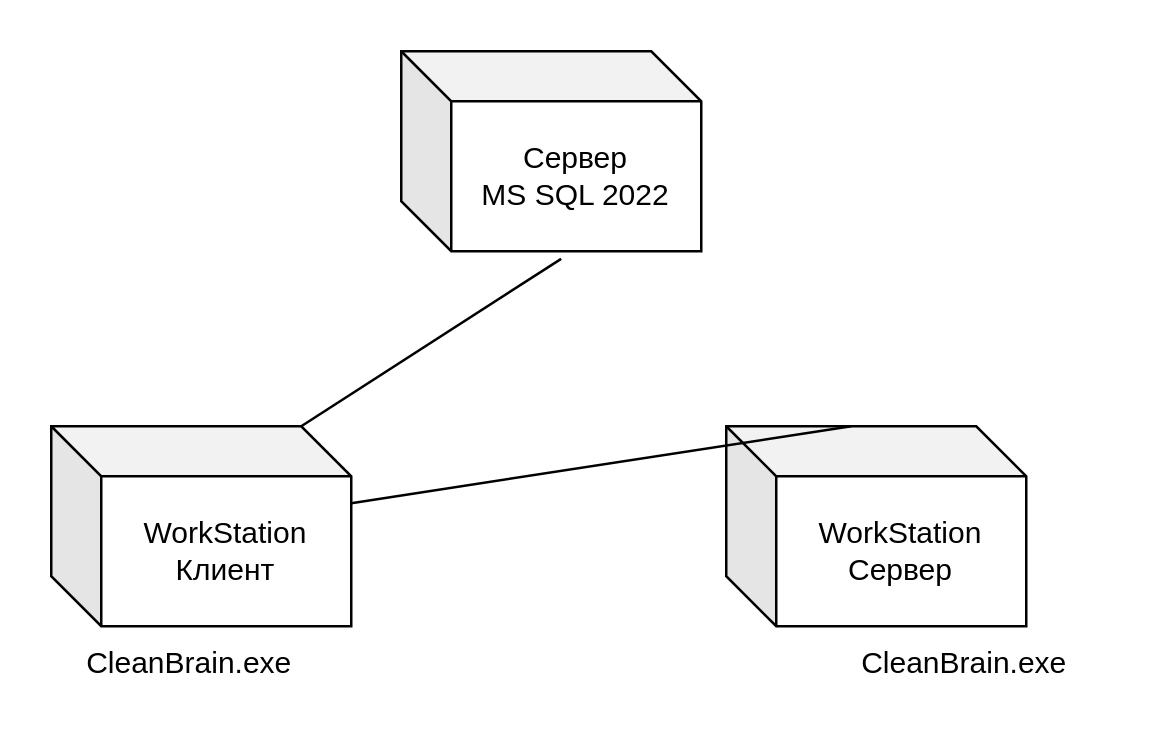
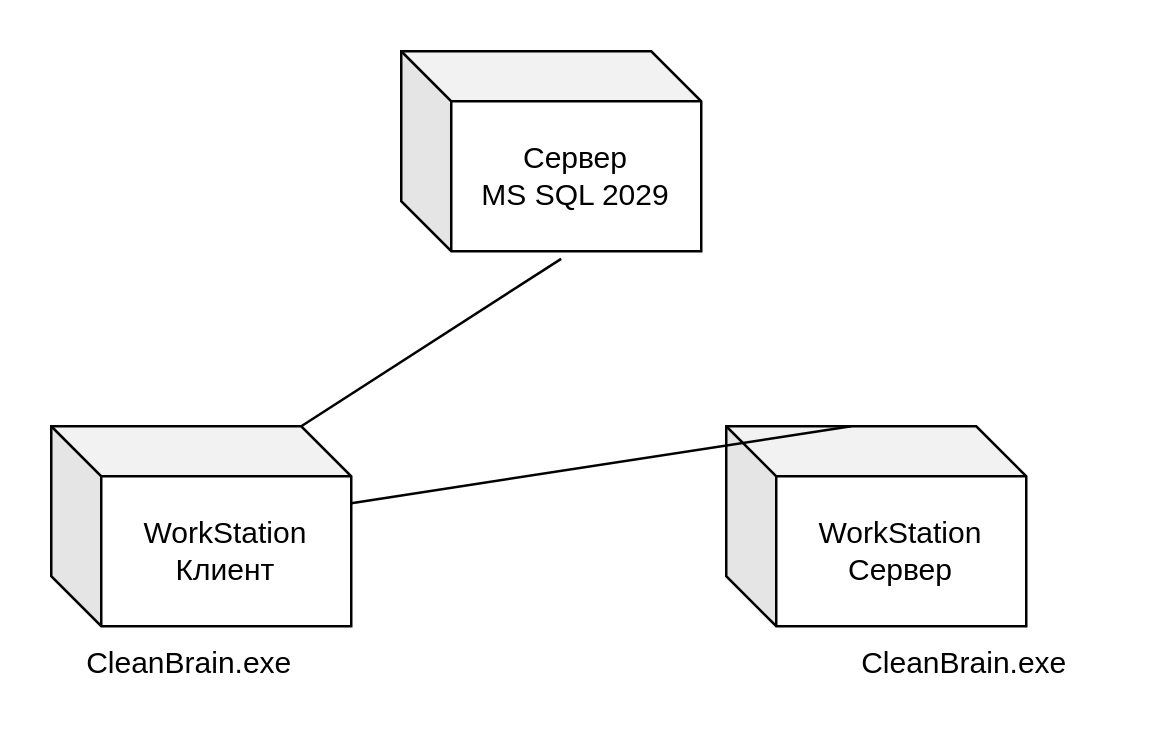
  <mxCell id="0" />
  <mxCell id="1" parent="0" />
- <mxCell id="2" value="Сервер&lt;br&gt;MS SQL 2022" style="shape=cube;whiteSpace=wrap;html=1;boundedLbl=1;backgroundOutline=1;darkOpacity=0.05;darkOpacity2=0.1;" vertex="1" parent="1"><mxGeometry x="160" y="20" width="120" height="80" as="geometry" /></mxCell>
+ <mxCell id="2" value="Сервер&lt;br&gt;MS SQL 2029" style="shape=cube;whiteSpace=wrap;html=1;boundedLbl=1;backgroundOutline=1;darkOpacity=0.05;darkOpacity2=0.1;" vertex="1" parent="1"><mxGeometry x="160" y="20" width="120" height="80" as="geometry" /></mxCell>
  <mxCell id="3" value="WorkStation&lt;br&gt;Клиент" style="shape=cube;whiteSpace=wrap;html=1;boundedLbl=1;backgroundOutline=1;darkOpacity=0.05;darkOpacity2=0.1;" vertex="1" parent="1"><mxGeometry x="20" y="170" width="120" height="80" as="geometry" /></mxCell>
  <mxCell id="4" value="WorkStation&lt;br&gt;Сервер" style="shape=cube;whiteSpace=wrap;html=1;boundedLbl=1;backgroundOutline=1;darkOpacity=0.05;darkOpacity2=0.1;" vertex="1" parent="1"><mxGeometry x="290" y="170" width="120" height="80" as="geometry" /></mxCell>
  <mxCell id="5" value="" style="endArrow=none;html=1;rounded=0;exitX=0;exitY=0;exitDx=100;exitDy=0;exitPerimeter=0;entryX=0.533;entryY=1.038;entryDx=0;entryDy=0;entryPerimeter=0;" edge="1" parent="1" source="3" target="2"><mxGeometry width="50" height="50" relative="1" as="geometry"><mxPoint x="240" y="320" as="sourcePoint" /><mxPoint x="290" y="270" as="targetPoint" /></mxGeometry></mxCell>
  <mxCell id="6" value="" style="endArrow=none;html=1;rounded=0;exitX=0;exitY=0;exitDx=50;exitDy=0;exitPerimeter=0;" edge="1" parent="1" source="4" target="3"><mxGeometry width="50" height="50" relative="1" as="geometry"><mxPoint x="130" y="180" as="sourcePoint" /><mxPoint x="234" y="113" as="targetPoint" /></mxGeometry></mxCell>
  <mxCell id="7" value="CleanBrain.exe" style="text;html=1;align=center;verticalAlign=middle;resizable=0;points=[];autosize=1;strokeColor=none;fillColor=none;" vertex="1" parent="1"><mxGeometry x="20" y="250" width="110" height="30" as="geometry" /></mxCell>
  <mxCell id="8" value="CleanBrain.exe" style="text;html=1;align=center;verticalAlign=middle;resizable=0;points=[];autosize=1;strokeColor=none;fillColor=none;" vertex="1" parent="1"><mxGeometry x="330" y="250" width="110" height="30" as="geometry" /></mxCell>
